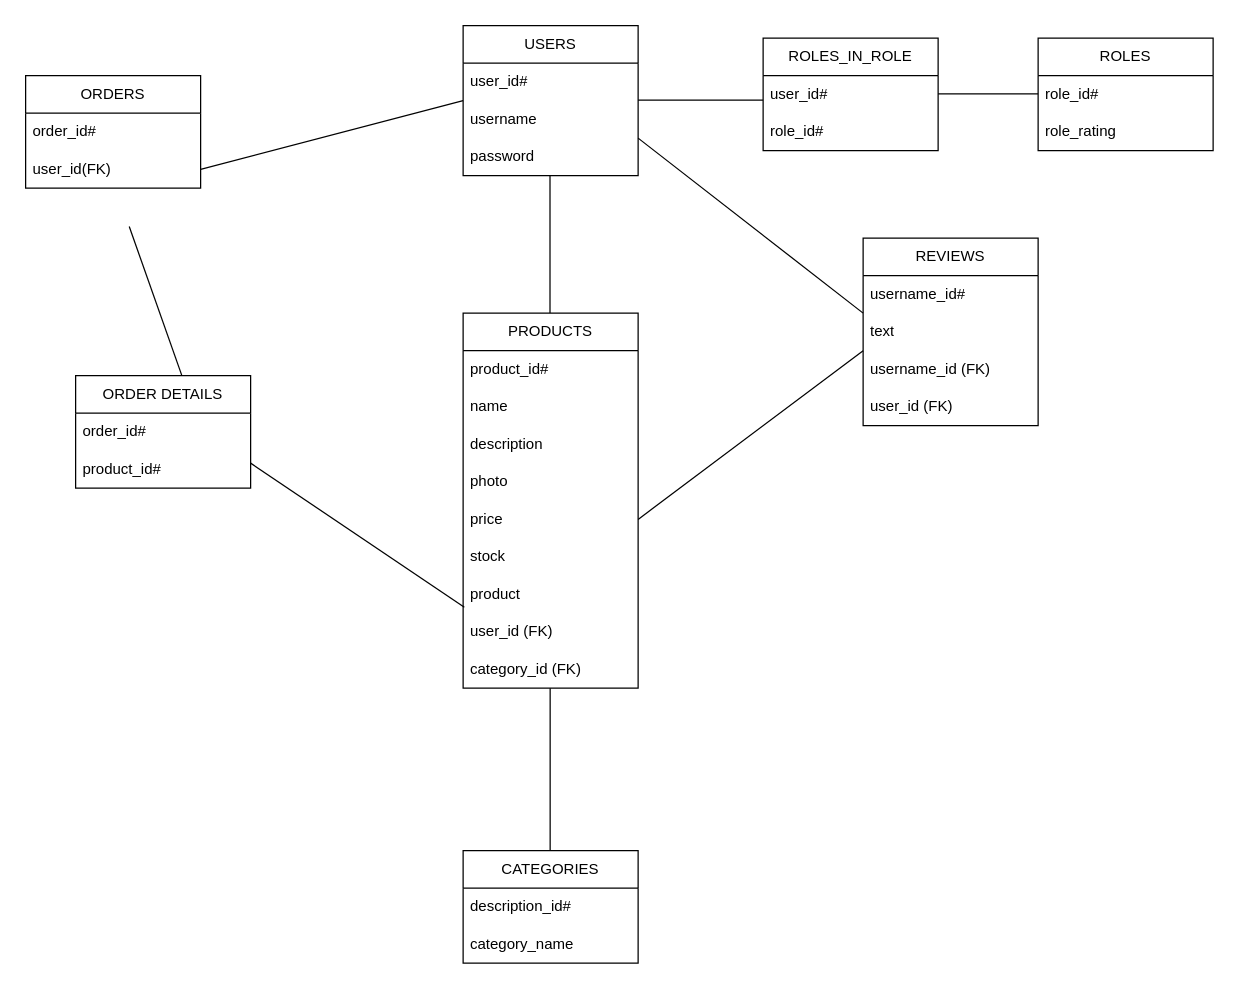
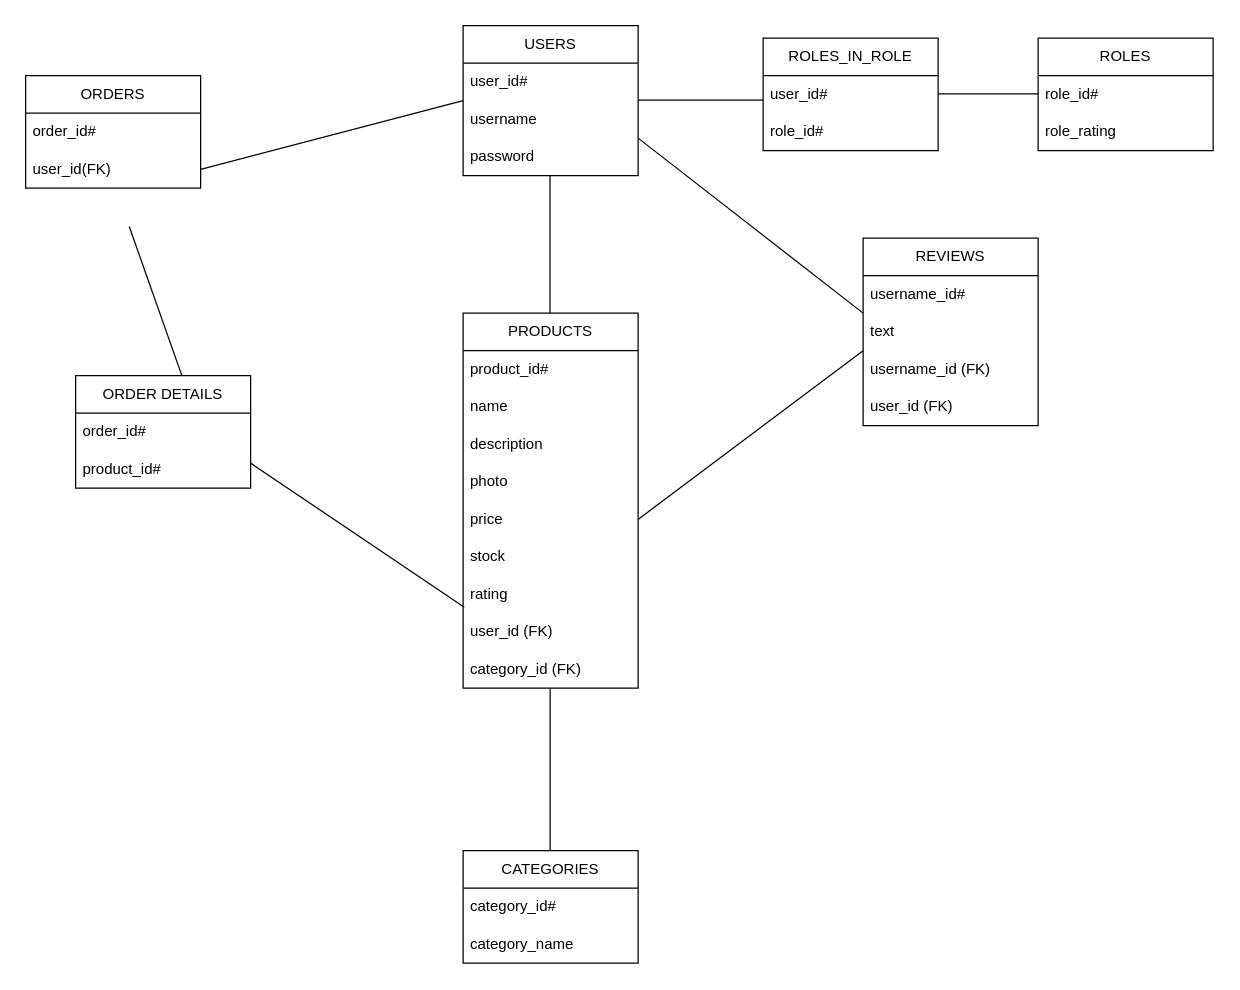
  <mxCell id="0" />
  <mxCell id="1" parent="0" />
  <mxCell id="2" value="USERS" style="swimlane;fontStyle=0;childLayout=stackLayout;horizontal=1;startSize=30;horizontalStack=0;resizeParent=1;resizeParentMax=0;resizeLast=0;collapsible=1;marginBottom=0;whiteSpace=wrap;html=1;" parent="1" vertex="1"><mxGeometry x="370" y="20" width="140" height="120" as="geometry" /></mxCell>
  <mxCell id="3" value="user_id#" style="text;strokeColor=none;fillColor=none;align=left;verticalAlign=middle;spacingLeft=4;spacingRight=4;overflow=hidden;points=[[0,0.5],[1,0.5]];portConstraint=eastwest;rotatable=0;whiteSpace=wrap;html=1;" parent="2" vertex="1"><mxGeometry y="30" width="140" height="30" as="geometry" /></mxCell>
  <mxCell id="4" value="username" style="text;strokeColor=none;fillColor=none;align=left;verticalAlign=middle;spacingLeft=4;spacingRight=4;overflow=hidden;points=[[0,0.5],[1,0.5]];portConstraint=eastwest;rotatable=0;whiteSpace=wrap;html=1;" parent="2" vertex="1"><mxGeometry y="60" width="140" height="30" as="geometry" /></mxCell>
  <mxCell id="5" value="password" style="text;strokeColor=none;fillColor=none;align=left;verticalAlign=middle;spacingLeft=4;spacingRight=4;overflow=hidden;points=[[0,0.5],[1,0.5]];portConstraint=eastwest;rotatable=0;whiteSpace=wrap;html=1;" parent="2" vertex="1"><mxGeometry y="90" width="140" height="30" as="geometry" /></mxCell>
  <mxCell id="6" value="" style="endArrow=none;html=1;rounded=0;" parent="1" edge="1"><mxGeometry width="50" height="50" relative="1" as="geometry"><mxPoint x="510" y="79.5" as="sourcePoint" /><mxPoint x="610" y="79.5" as="targetPoint" /></mxGeometry></mxCell>
  <mxCell id="7" value="ROLES_IN_ROLE" style="swimlane;fontStyle=0;childLayout=stackLayout;horizontal=1;startSize=30;horizontalStack=0;resizeParent=1;resizeParentMax=0;resizeLast=0;collapsible=1;marginBottom=0;whiteSpace=wrap;html=1;" parent="1" vertex="1"><mxGeometry x="610" y="30" width="140" height="90" as="geometry" /></mxCell>
  <mxCell id="8" value="user_id#" style="text;strokeColor=none;fillColor=none;align=left;verticalAlign=middle;spacingLeft=4;spacingRight=4;overflow=hidden;points=[[0,0.5],[1,0.5]];portConstraint=eastwest;rotatable=0;whiteSpace=wrap;html=1;" parent="7" vertex="1"><mxGeometry y="30" width="140" height="30" as="geometry" /></mxCell>
  <mxCell id="9" value="role_id#" style="text;strokeColor=none;fillColor=none;align=left;verticalAlign=middle;spacingLeft=4;spacingRight=4;overflow=hidden;points=[[0,0.5],[1,0.5]];portConstraint=eastwest;rotatable=0;whiteSpace=wrap;html=1;" parent="7" vertex="1"><mxGeometry y="60" width="140" height="30" as="geometry" /></mxCell>
  <mxCell id="10" value="" style="endArrow=none;html=1;rounded=0;" parent="1" edge="1"><mxGeometry width="50" height="50" relative="1" as="geometry"><mxPoint x="750" y="74.57" as="sourcePoint" /><mxPoint x="830" y="74.57" as="targetPoint" /></mxGeometry></mxCell>
  <mxCell id="11" value="ROLES" style="swimlane;fontStyle=0;childLayout=stackLayout;horizontal=1;startSize=30;horizontalStack=0;resizeParent=1;resizeParentMax=0;resizeLast=0;collapsible=1;marginBottom=0;whiteSpace=wrap;html=1;" parent="1" vertex="1"><mxGeometry x="830" y="30" width="140" height="90" as="geometry" /></mxCell>
  <mxCell id="12" value="role_id#" style="text;strokeColor=none;fillColor=none;align=left;verticalAlign=middle;spacingLeft=4;spacingRight=4;overflow=hidden;points=[[0,0.5],[1,0.5]];portConstraint=eastwest;rotatable=0;whiteSpace=wrap;html=1;" parent="11" vertex="1"><mxGeometry y="30" width="140" height="30" as="geometry" /></mxCell>
  <mxCell id="13" value="role_rating" style="text;strokeColor=none;fillColor=none;align=left;verticalAlign=middle;spacingLeft=4;spacingRight=4;overflow=hidden;points=[[0,0.5],[1,0.5]];portConstraint=eastwest;rotatable=0;whiteSpace=wrap;html=1;" parent="11" vertex="1"><mxGeometry y="60" width="140" height="30" as="geometry" /></mxCell>
  <mxCell id="14" value="" style="endArrow=none;html=1;rounded=0;" parent="1" edge="1"><mxGeometry width="50" height="50" relative="1" as="geometry"><mxPoint x="439.5" y="250" as="sourcePoint" /><mxPoint x="439.5" y="140" as="targetPoint" /></mxGeometry></mxCell>
  <mxCell id="15" value="PRODUCTS" style="swimlane;fontStyle=0;childLayout=stackLayout;horizontal=1;startSize=30;horizontalStack=0;resizeParent=1;resizeParentMax=0;resizeLast=0;collapsible=1;marginBottom=0;whiteSpace=wrap;html=1;" parent="1" vertex="1"><mxGeometry x="370" y="250" width="140" height="300" as="geometry" /></mxCell>
  <mxCell id="16" value="product_id#" style="text;strokeColor=none;fillColor=none;align=left;verticalAlign=middle;spacingLeft=4;spacingRight=4;overflow=hidden;points=[[0,0.5],[1,0.5]];portConstraint=eastwest;rotatable=0;whiteSpace=wrap;html=1;" parent="15" vertex="1"><mxGeometry y="30" width="140" height="30" as="geometry" /></mxCell>
  <mxCell id="17" value="name" style="text;strokeColor=none;fillColor=none;align=left;verticalAlign=middle;spacingLeft=4;spacingRight=4;overflow=hidden;points=[[0,0.5],[1,0.5]];portConstraint=eastwest;rotatable=0;whiteSpace=wrap;html=1;" parent="15" vertex="1"><mxGeometry y="60" width="140" height="30" as="geometry" /></mxCell>
  <mxCell id="18" value="description" style="text;strokeColor=none;fillColor=none;align=left;verticalAlign=middle;spacingLeft=4;spacingRight=4;overflow=hidden;points=[[0,0.5],[1,0.5]];portConstraint=eastwest;rotatable=0;whiteSpace=wrap;html=1;" parent="15" vertex="1"><mxGeometry y="90" width="140" height="30" as="geometry" /></mxCell>
  <mxCell id="19" value="photo" style="text;strokeColor=none;fillColor=none;align=left;verticalAlign=middle;spacingLeft=4;spacingRight=4;overflow=hidden;points=[[0,0.5],[1,0.5]];portConstraint=eastwest;rotatable=0;whiteSpace=wrap;html=1;" parent="15" vertex="1"><mxGeometry y="120" width="140" height="30" as="geometry" /></mxCell>
  <mxCell id="20" value="price" style="text;strokeColor=none;fillColor=none;align=left;verticalAlign=middle;spacingLeft=4;spacingRight=4;overflow=hidden;points=[[0,0.5],[1,0.5]];portConstraint=eastwest;rotatable=0;whiteSpace=wrap;html=1;" parent="15" vertex="1"><mxGeometry y="150" width="140" height="30" as="geometry" /></mxCell>
  <mxCell id="21" value="stock" style="text;strokeColor=none;fillColor=none;align=left;verticalAlign=middle;spacingLeft=4;spacingRight=4;overflow=hidden;points=[[0,0.5],[1,0.5]];portConstraint=eastwest;rotatable=0;whiteSpace=wrap;html=1;" parent="15" vertex="1"><mxGeometry y="180" width="140" height="30" as="geometry" /></mxCell>
- <mxCell id="22" value="product" style="text;strokeColor=none;fillColor=none;align=left;verticalAlign=middle;spacingLeft=4;spacingRight=4;overflow=hidden;points=[[0,0.5],[1,0.5]];portConstraint=eastwest;rotatable=0;whiteSpace=wrap;html=1;" parent="15" vertex="1"><mxGeometry y="210" width="140" height="30" as="geometry" /></mxCell>
+ <mxCell id="22" value="rating" style="text;strokeColor=none;fillColor=none;align=left;verticalAlign=middle;spacingLeft=4;spacingRight=4;overflow=hidden;points=[[0,0.5],[1,0.5]];portConstraint=eastwest;rotatable=0;whiteSpace=wrap;html=1;" parent="15" vertex="1"><mxGeometry y="210" width="140" height="30" as="geometry" /></mxCell>
  <mxCell id="23" value="user_id (FK)" style="text;strokeColor=none;fillColor=none;align=left;verticalAlign=middle;spacingLeft=4;spacingRight=4;overflow=hidden;points=[[0,0.5],[1,0.5]];portConstraint=eastwest;rotatable=0;whiteSpace=wrap;html=1;" parent="15" vertex="1"><mxGeometry y="240" width="140" height="30" as="geometry" /></mxCell>
  <mxCell id="24" value="category_id (FK)" style="text;strokeColor=none;fillColor=none;align=left;verticalAlign=middle;spacingLeft=4;spacingRight=4;overflow=hidden;points=[[0,0.5],[1,0.5]];portConstraint=eastwest;rotatable=0;whiteSpace=wrap;html=1;" parent="15" vertex="1"><mxGeometry y="270" width="140" height="30" as="geometry" /></mxCell>
  <mxCell id="25" value="" style="endArrow=none;html=1;rounded=0;" parent="1" edge="1"><mxGeometry width="50" height="50" relative="1" as="geometry"><mxPoint x="510" y="110" as="sourcePoint" /><mxPoint x="690" y="250" as="targetPoint" /></mxGeometry></mxCell>
  <mxCell id="26" value="REVIEWS" style="swimlane;fontStyle=0;childLayout=stackLayout;horizontal=1;startSize=30;horizontalStack=0;resizeParent=1;resizeParentMax=0;resizeLast=0;collapsible=1;marginBottom=0;whiteSpace=wrap;html=1;" parent="1" vertex="1"><mxGeometry x="690" y="190" width="140" height="150" as="geometry" /></mxCell>
  <mxCell id="27" value="username_id#" style="text;strokeColor=none;fillColor=none;align=left;verticalAlign=middle;spacingLeft=4;spacingRight=4;overflow=hidden;points=[[0,0.5],[1,0.5]];portConstraint=eastwest;rotatable=0;whiteSpace=wrap;html=1;" parent="26" vertex="1"><mxGeometry y="30" width="140" height="30" as="geometry" /></mxCell>
  <mxCell id="28" value="text" style="text;strokeColor=none;fillColor=none;align=left;verticalAlign=middle;spacingLeft=4;spacingRight=4;overflow=hidden;points=[[0,0.5],[1,0.5]];portConstraint=eastwest;rotatable=0;whiteSpace=wrap;html=1;" parent="26" vertex="1"><mxGeometry y="60" width="140" height="30" as="geometry" /></mxCell>
  <mxCell id="29" value="username_id (FK)" style="text;strokeColor=none;fillColor=none;align=left;verticalAlign=middle;spacingLeft=4;spacingRight=4;overflow=hidden;points=[[0,0.5],[1,0.5]];portConstraint=eastwest;rotatable=0;whiteSpace=wrap;html=1;" parent="26" vertex="1"><mxGeometry y="90" width="140" height="30" as="geometry" /></mxCell>
  <mxCell id="30" value="user_id (FK)" style="text;strokeColor=none;fillColor=none;align=left;verticalAlign=middle;spacingLeft=4;spacingRight=4;overflow=hidden;points=[[0,0.5],[1,0.5]];portConstraint=eastwest;rotatable=0;whiteSpace=wrap;html=1;" parent="26" vertex="1"><mxGeometry y="120" width="140" height="30" as="geometry" /></mxCell>
  <mxCell id="31" value="" style="endArrow=none;html=1;rounded=0;exitX=1;exitY=0.5;exitDx=0;exitDy=0;" parent="1" source="20" edge="1"><mxGeometry width="50" height="50" relative="1" as="geometry"><mxPoint x="600" y="350" as="sourcePoint" /><mxPoint x="690" y="280" as="targetPoint" /></mxGeometry></mxCell>
  <mxCell id="32" value="" style="endArrow=none;html=1;rounded=0;" parent="1" edge="1"><mxGeometry width="50" height="50" relative="1" as="geometry"><mxPoint x="439.62" y="680" as="sourcePoint" /><mxPoint x="439.62" y="550" as="targetPoint" /></mxGeometry></mxCell>
  <mxCell id="33" value="CATEGORIES" style="swimlane;fontStyle=0;childLayout=stackLayout;horizontal=1;startSize=30;horizontalStack=0;resizeParent=1;resizeParentMax=0;resizeLast=0;collapsible=1;marginBottom=0;whiteSpace=wrap;html=1;" parent="1" vertex="1"><mxGeometry x="370" y="680" width="140" height="90" as="geometry" /></mxCell>
- <mxCell id="34" value="description_id#" style="text;strokeColor=none;fillColor=none;align=left;verticalAlign=middle;spacingLeft=4;spacingRight=4;overflow=hidden;points=[[0,0.5],[1,0.5]];portConstraint=eastwest;rotatable=0;whiteSpace=wrap;html=1;" parent="33" vertex="1"><mxGeometry y="30" width="140" height="30" as="geometry" /></mxCell>
+ <mxCell id="34" value="category_id#" style="text;strokeColor=none;fillColor=none;align=left;verticalAlign=middle;spacingLeft=4;spacingRight=4;overflow=hidden;points=[[0,0.5],[1,0.5]];portConstraint=eastwest;rotatable=0;whiteSpace=wrap;html=1;" parent="33" vertex="1"><mxGeometry y="30" width="140" height="30" as="geometry" /></mxCell>
  <mxCell id="35" value="category_name" style="text;strokeColor=none;fillColor=none;align=left;verticalAlign=middle;spacingLeft=4;spacingRight=4;overflow=hidden;points=[[0,0.5],[1,0.5]];portConstraint=eastwest;rotatable=0;whiteSpace=wrap;html=1;" parent="33" vertex="1"><mxGeometry y="60" width="140" height="30" as="geometry" /></mxCell>
  <mxCell id="36" value="ORDERS" style="swimlane;fontStyle=0;childLayout=stackLayout;horizontal=1;startSize=30;horizontalStack=0;resizeParent=1;resizeParentMax=0;resizeLast=0;collapsible=1;marginBottom=0;whiteSpace=wrap;html=1;" parent="1" vertex="1"><mxGeometry x="20" y="60" width="140" height="90" as="geometry" /></mxCell>
  <mxCell id="37" value="order_id#" style="text;strokeColor=none;fillColor=none;align=left;verticalAlign=middle;spacingLeft=4;spacingRight=4;overflow=hidden;points=[[0,0.5],[1,0.5]];portConstraint=eastwest;rotatable=0;whiteSpace=wrap;html=1;" parent="36" vertex="1"><mxGeometry y="30" width="140" height="30" as="geometry" /></mxCell>
  <mxCell id="38" value="user_id(FK)" style="text;strokeColor=none;fillColor=none;align=left;verticalAlign=middle;spacingLeft=4;spacingRight=4;overflow=hidden;points=[[0,0.5],[1,0.5]];portConstraint=eastwest;rotatable=0;whiteSpace=wrap;html=1;" parent="36" vertex="1"><mxGeometry y="60" width="140" height="30" as="geometry" /></mxCell>
  <mxCell id="39" value="" style="endArrow=none;html=1;rounded=0;exitX=1;exitY=0.5;exitDx=0;exitDy=0;" parent="1" source="38" edge="1"><mxGeometry width="50" height="50" relative="1" as="geometry"><mxPoint x="320" y="130" as="sourcePoint" /><mxPoint x="370" y="80" as="targetPoint" /></mxGeometry></mxCell>
  <mxCell id="40" value="ORDER DETAILS" style="swimlane;fontStyle=0;childLayout=stackLayout;horizontal=1;startSize=30;horizontalStack=0;resizeParent=1;resizeParentMax=0;resizeLast=0;collapsible=1;marginBottom=0;whiteSpace=wrap;html=1;" parent="1" vertex="1"><mxGeometry x="60" y="300" width="140" height="90" as="geometry" /></mxCell>
  <mxCell id="41" value="order_id#" style="text;strokeColor=none;fillColor=none;align=left;verticalAlign=middle;spacingLeft=4;spacingRight=4;overflow=hidden;points=[[0,0.5],[1,0.5]];portConstraint=eastwest;rotatable=0;whiteSpace=wrap;html=1;" parent="40" vertex="1"><mxGeometry y="30" width="140" height="30" as="geometry" /></mxCell>
  <mxCell id="42" value="product_id#" style="text;strokeColor=none;fillColor=none;align=left;verticalAlign=middle;spacingLeft=4;spacingRight=4;overflow=hidden;points=[[0,0.5],[1,0.5]];portConstraint=eastwest;rotatable=0;whiteSpace=wrap;html=1;" parent="40" vertex="1"><mxGeometry y="60" width="140" height="30" as="geometry" /></mxCell>
  <mxCell id="43" value="" style="endArrow=none;html=1;rounded=0;exitX=0.007;exitY=-0.155;exitDx=0;exitDy=0;exitPerimeter=0;" parent="1" source="23" edge="1"><mxGeometry width="50" height="50" relative="1" as="geometry"><mxPoint x="350" y="490" as="sourcePoint" /><mxPoint x="200" y="370" as="targetPoint" /></mxGeometry></mxCell>
  <mxCell id="44" value="" style="endArrow=none;html=1;rounded=0;entryX=0.592;entryY=1.023;entryDx=0;entryDy=0;entryPerimeter=0;" parent="1" edge="1"><mxGeometry width="50" height="50" relative="1" as="geometry"><mxPoint x="145" y="300" as="sourcePoint" /><mxPoint x="102.88" y="180.69" as="targetPoint" /></mxGeometry></mxCell>
